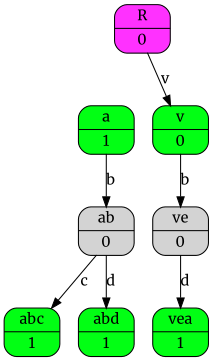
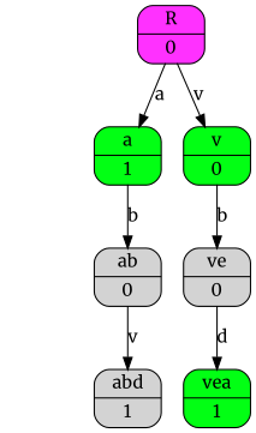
  digraph {
    fontname=Merriweather
    node [fillcolor="#02ff14" fontname=Merriweather shape=Mrecord style=filled]
    edge [fontname=Merriweather tailport="ew:c"]
    n1 [fillcolor="#ff31ff" label="{ <data> R | <ew> 0 }"]
    n2 [label="{ <data> a | <ew> 1 }"]
    n3 [label="{ <data> v | <ew> 0 }"]
    n4 [label="{ <data> ab | <ew> 0 }" fillcolor=""]
    n5 [label="{ <data> ve | <ew> 0 }" fillcolor=""]
-   n6 [label="{ <data> abc | <ew> 1 }"]
-   n7 [label="{ <data> abd | <ew> 1 }"]
+   n7 [fillcolor=lightgrey label="{ <data> abd | <ew> 1 }"]
    n8 [label="{ <data> vea | <ew> 1 }"]
+   n1 -> n2 [label=a]
    n1 -> n3 [label=v]
    n2 -> n4 [label=b]
    n3 -> n5 [label=b]
-   n4 -> n6 [label=c]
-   n4 -> n7 [label=d]
+   n4 -> n7 [label=v]
    n5 -> n8 [label=d]
  }
